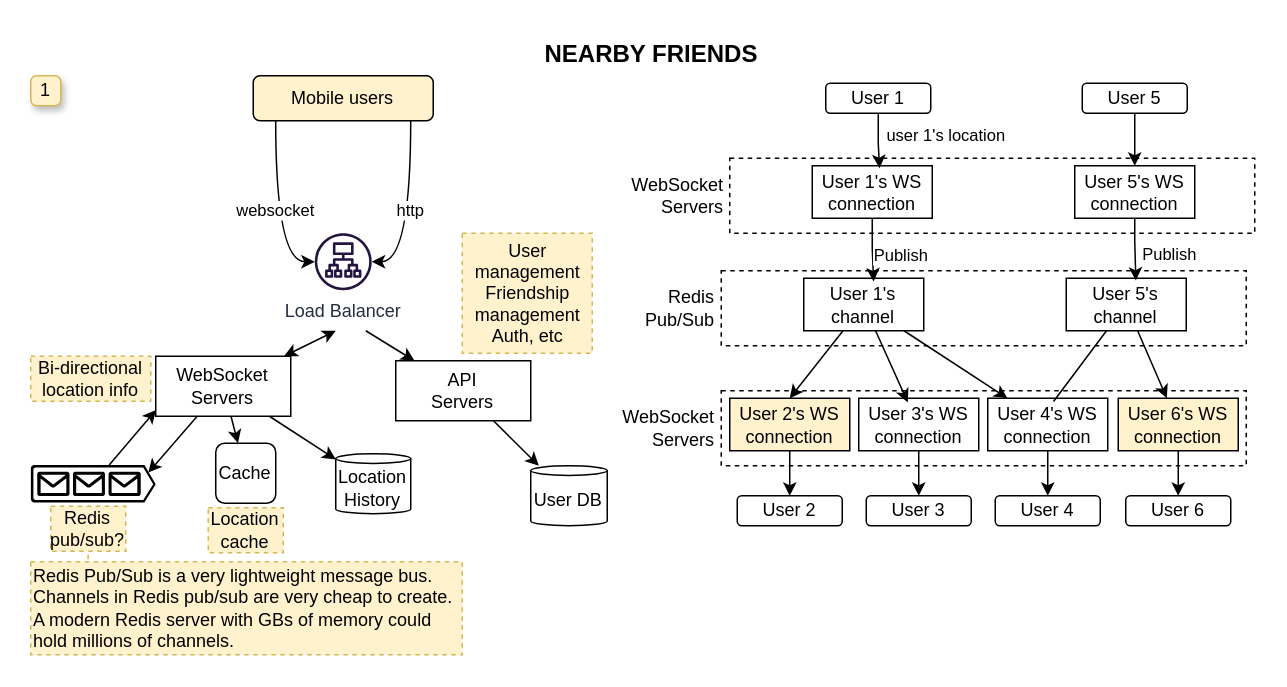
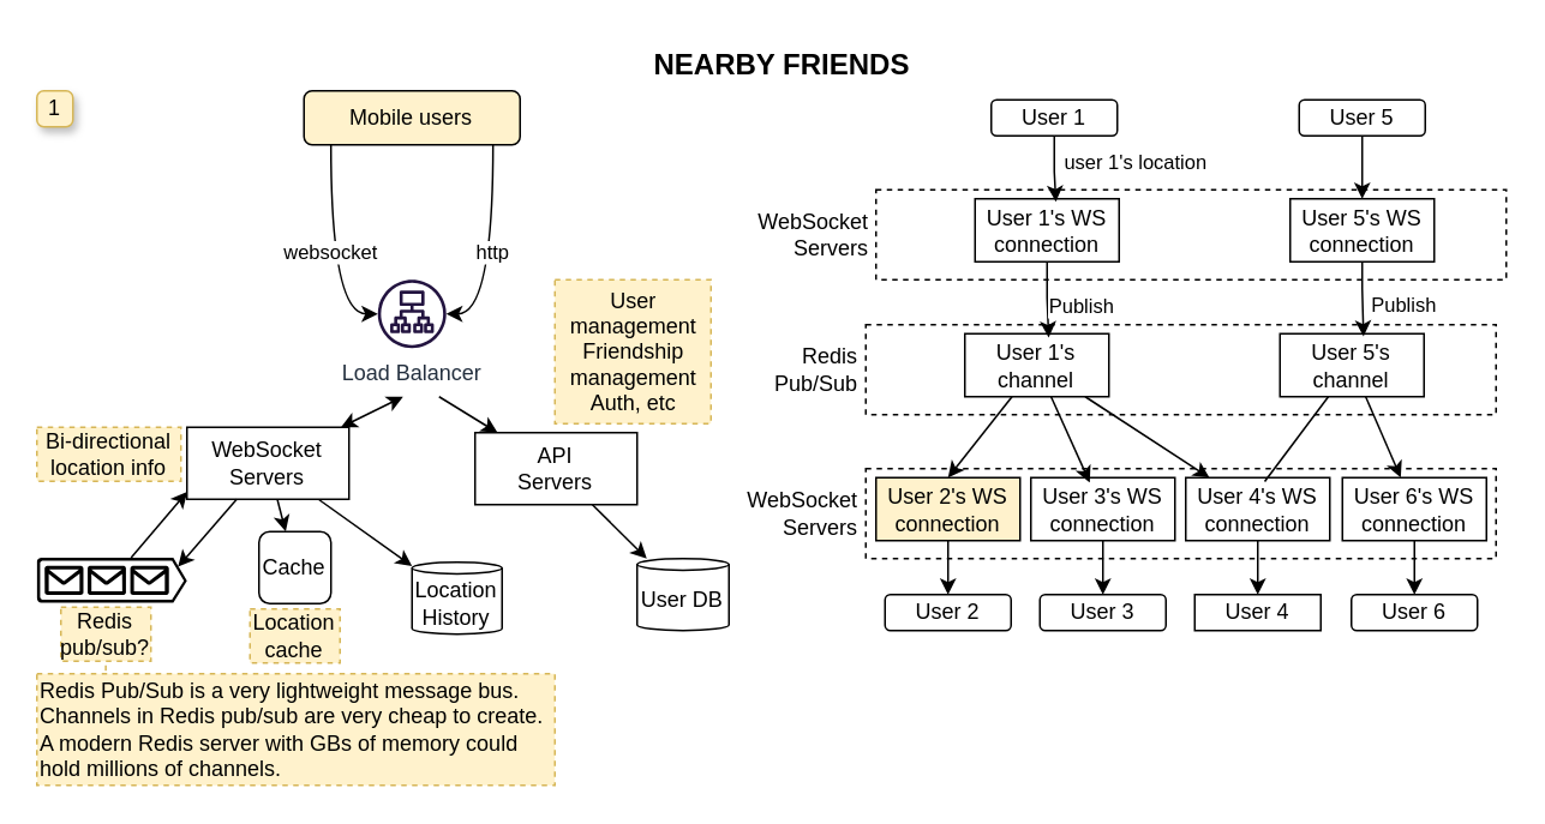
  <mxCell id="0" />
  <mxCell id="1" parent="0" />
  <mxCell id="2" value="" style="rounded=0;whiteSpace=wrap;html=1;dashed=1;" vertex="1" parent="1"><mxGeometry x="480.33" y="260" width="350" height="50" as="geometry" /></mxCell>
  <mxCell id="3" value="" style="rounded=0;whiteSpace=wrap;html=1;dashed=1;" vertex="1" parent="1"><mxGeometry x="486" y="105" width="350" height="50" as="geometry" /></mxCell>
  <mxCell id="4" value="1" style="text;html=1;strokeColor=#d6b656;fillColor=#fff2cc;align=center;verticalAlign=middle;whiteSpace=wrap;rounded=1;glass=0;shadow=1;arcSize=19;" vertex="1" parent="1"><mxGeometry y="50" width="20" height="20" as="geometry" x="20" /></mxCell>
  <mxCell id="5" value="websocket" style="edgeStyle=orthogonalEdgeStyle;rounded=0;orthogonalLoop=1;jettySize=auto;html=1;curved=1;" edge="1" parent="1" source="7" target="9"><mxGeometry relative="1" as="geometry"><Array as="points"><mxPoint x="183.33" y="174" /></Array></mxGeometry></mxCell>
  <mxCell id="6" value="http" style="edgeStyle=orthogonalEdgeStyle;rounded=0;orthogonalLoop=1;jettySize=auto;html=1;curved=1;" edge="1" parent="1" source="7" target="9"><mxGeometry relative="1" as="geometry"><Array as="points"><mxPoint x="273.33" y="174" /></Array></mxGeometry></mxCell>
  <mxCell id="7" value="Mobile users" style="rounded=1;whiteSpace=wrap;html=1;fillColor=#fff2cc;" vertex="1" parent="1"><mxGeometry x="168.33" y="50" width="120" height="30" as="geometry" /></mxCell>
  <mxCell id="8" style="rounded=0;orthogonalLoop=1;jettySize=auto;html=1;" edge="1" parent="1" target="17"><mxGeometry relative="1" as="geometry"><mxPoint x="243.33" y="220" as="sourcePoint" /></mxGeometry></mxCell>
  <mxCell id="9" value="Load Balancer" style="sketch=0;outlineConnect=0;fontColor=#232F3E;gradientColor=none;fillColor=#231440;strokeColor=none;dashed=0;verticalLabelPosition=bottom;verticalAlign=top;align=center;html=1;fontSize=12;fontStyle=0;aspect=fixed;pointerEvents=1;shape=mxgraph.aws4.application_load_balancer;" vertex="1" parent="1"><mxGeometry x="209.33" y="155" width="38" height="38" as="geometry" /></mxCell>
- <mxCell id="10" value="Location&lt;br&gt;History" style="shape=cylinder3;whiteSpace=wrap;html=1;boundedLbl=1;backgroundOutline=1;size=3.222;" vertex="1" parent="1"><mxGeometry x="223.33" y="302" width="50" height="40" as="geometry" /></mxCell>
+ <mxCell id="10" value="Location&lt;br&gt;History" style="shape=cylinder3;whiteSpace=wrap;html=1;boundedLbl=1;backgroundOutline=1;size=3.222;" vertex="1" parent="1"><mxGeometry x="228.33" y="312" width="50" height="40" as="geometry" /></mxCell>
  <mxCell id="11" value="User DB" style="shape=cylinder3;whiteSpace=wrap;html=1;boundedLbl=1;backgroundOutline=1;size=3.222;" vertex="1" parent="1"><mxGeometry x="353.33" y="310" width="51" height="40" as="geometry" /></mxCell>
  <mxCell id="12" style="rounded=0;orthogonalLoop=1;jettySize=auto;html=1;startArrow=classic;startFill=1;" edge="1" parent="1" source="15"><mxGeometry relative="1" as="geometry"><mxPoint x="223.33" y="220" as="targetPoint" /></mxGeometry></mxCell>
  <mxCell id="13" style="rounded=0;orthogonalLoop=1;jettySize=auto;html=1;" edge="1" parent="1" source="15" target="10"><mxGeometry relative="1" as="geometry" /></mxCell>
  <mxCell id="14" style="rounded=0;orthogonalLoop=1;jettySize=auto;html=1;" edge="1" parent="1" source="15" target="19"><mxGeometry relative="1" as="geometry" /></mxCell>
  <mxCell id="15" value="WebSocket&lt;br&gt;Servers" style="rounded=0;whiteSpace=wrap;html=1;" vertex="1" parent="1"><mxGeometry x="103.33" y="237" width="90" height="40" as="geometry" /></mxCell>
  <mxCell id="16" style="rounded=0;orthogonalLoop=1;jettySize=auto;html=1;" edge="1" parent="1" source="17" target="11"><mxGeometry relative="1" as="geometry" /></mxCell>
  <mxCell id="17" value="API&lt;br&gt;Servers" style="rounded=0;whiteSpace=wrap;html=1;" vertex="1" parent="1"><mxGeometry x="263.33" y="240" width="90" height="40" as="geometry" /></mxCell>
  <mxCell id="18" value="Bi-directional&lt;br&gt;location info" style="rounded=0;whiteSpace=wrap;html=1;dashed=1;fillColor=#fff2cc;strokeColor=#d6b656;" vertex="1" parent="1"><mxGeometry y="237" width="80" height="30" as="geometry" x="20" /></mxCell>
  <mxCell id="19" value="Cache" style="rounded=1;whiteSpace=wrap;html=1;" vertex="1" parent="1"><mxGeometry x="143.33" y="295" width="40" height="40" as="geometry" /></mxCell>
  <mxCell id="20" style="rounded=0;orthogonalLoop=1;jettySize=auto;html=1;entryX=0.002;entryY=0.896;entryDx=0;entryDy=0;entryPerimeter=0;" edge="1" parent="1" source="21" target="15"><mxGeometry relative="1" as="geometry" /></mxCell>
  <mxCell id="21" value="" style="sketch=0;aspect=fixed;pointerEvents=1;shadow=0;dashed=0;html=1;strokeColor=none;labelPosition=center;verticalLabelPosition=bottom;verticalAlign=top;align=center;fillColor=#000000;shape=mxgraph.azure.queue_generic" vertex="1" parent="1"><mxGeometry y="309.5" width="83.33" height="25" as="geometry" x="20" /></mxCell>
  <mxCell id="22" style="rounded=0;orthogonalLoop=1;jettySize=auto;html=1;entryX=0.94;entryY=0.203;entryDx=0;entryDy=0;entryPerimeter=0;" edge="1" parent="1" source="15" target="21"><mxGeometry relative="1" as="geometry" /></mxCell>
  <mxCell id="23" value="User management&lt;br&gt;Friendship management&lt;br&gt;Auth, etc" style="rounded=0;whiteSpace=wrap;html=1;dashed=1;fillColor=#fff2cc;strokeColor=#d6b656;" vertex="1" parent="1"><mxGeometry x="307.67" y="155" width="86.67" height="80" as="geometry" /></mxCell>
  <mxCell id="24" value="Location cache" style="rounded=0;whiteSpace=wrap;html=1;dashed=1;fillColor=#fff2cc;strokeColor=#d6b656;" vertex="1" parent="1"><mxGeometry x="138.33" y="338" width="50" height="30" as="geometry" /></mxCell>
  <mxCell id="25" value="Redis pub/sub?" style="rounded=0;whiteSpace=wrap;html=1;dashed=1;fillColor=#fff2cc;strokeColor=#d6b656;" vertex="1" parent="1"><mxGeometry x="33.33" y="337" width="50" height="30" as="geometry" /></mxCell>
  <mxCell id="26" style="rounded=0;orthogonalLoop=1;jettySize=auto;html=1;fillColor=#fff2cc;strokeColor=#d6b656;startArrow=none;startFill=0;endArrow=none;endFill=0;dashed=1;exitX=0.133;exitY=-0.028;exitDx=0;exitDy=0;exitPerimeter=0;" edge="1" parent="1" source="27" target="25"><mxGeometry relative="1" as="geometry" /></mxCell>
  <mxCell id="27" value="Redis Pub/Sub is a very lightweight message bus. Channels in Redis pub/sub are very cheap to create. A modern Redis server with GBs of memory could hold millions of channels." style="rounded=0;whiteSpace=wrap;html=1;dashed=1;fillColor=#fff2cc;strokeColor=#d6b656;align=left;" vertex="1" parent="1"><mxGeometry y="374" width="287.67" height="62" as="geometry" x="20" /></mxCell>
  <mxCell id="28" value="User 1" style="rounded=1;whiteSpace=wrap;html=1;" vertex="1" parent="1"><mxGeometry x="550" y="55" width="70" height="20" as="geometry" /></mxCell>
  <mxCell id="29" style="edgeStyle=orthogonalEdgeStyle;rounded=0;orthogonalLoop=1;jettySize=auto;html=1;entryX=0.5;entryY=0;entryDx=0;entryDy=0;" edge="1" parent="1" source="30" target="33"><mxGeometry relative="1" as="geometry" /></mxCell>
  <mxCell id="30" value="User 5" style="rounded=1;whiteSpace=wrap;html=1;" vertex="1" parent="1"><mxGeometry x="721" y="55" width="70" height="20" as="geometry" /></mxCell>
  <mxCell id="31" value="WebSocket&lt;br&gt;Servers" style="text;html=1;strokeColor=none;fillColor=none;align=right;verticalAlign=middle;whiteSpace=wrap;rounded=0;" vertex="1" parent="1"><mxGeometry x="408" y="115" width="76" height="30" as="geometry" /></mxCell>
  <mxCell id="32" value="User 1's WS&lt;br&gt;connection" style="rounded=0;whiteSpace=wrap;html=1;" vertex="1" parent="1"><mxGeometry x="541" y="110" width="80" height="35" as="geometry" /></mxCell>
  <mxCell id="33" value="User 5's WS&lt;br&gt;connection" style="rounded=0;whiteSpace=wrap;html=1;" vertex="1" parent="1"><mxGeometry x="716" y="110" width="80" height="35" as="geometry" /></mxCell>
  <mxCell id="34" value="user 1's location" style="edgeStyle=orthogonalEdgeStyle;rounded=0;orthogonalLoop=1;jettySize=auto;html=1;entryX=0.561;entryY=0.049;entryDx=0;entryDy=0;entryPerimeter=0;" edge="1" parent="1" source="28" target="32"><mxGeometry x="0.113" y="44" relative="1" as="geometry"><mxPoint y="-5" as="offset" /></mxGeometry></mxCell>
  <mxCell id="35" value="" style="rounded=0;whiteSpace=wrap;html=1;dashed=1;" vertex="1" parent="1"><mxGeometry x="480.33" y="180" width="350" height="50" as="geometry" /></mxCell>
  <mxCell id="36" value="Redis&lt;br&gt;Pub/Sub" style="text;html=1;strokeColor=none;fillColor=none;align=right;verticalAlign=middle;whiteSpace=wrap;rounded=0;" vertex="1" parent="1"><mxGeometry x="402.33" y="190" width="76" height="30" as="geometry" /></mxCell>
  <mxCell id="37" style="rounded=0;orthogonalLoop=1;jettySize=auto;html=1;entryX=0.5;entryY=0;entryDx=0;entryDy=0;" edge="1" parent="1" source="39" target="46"><mxGeometry relative="1" as="geometry" /></mxCell>
  <mxCell id="38" style="rounded=0;orthogonalLoop=1;jettySize=auto;html=1;" edge="1" parent="1" source="39" target="48"><mxGeometry relative="1" as="geometry" /></mxCell>
  <mxCell id="39" value="User 1's channel" style="rounded=0;whiteSpace=wrap;html=1;" vertex="1" parent="1"><mxGeometry x="535.33" y="185" width="80" height="35" as="geometry" /></mxCell>
  <mxCell id="40" style="rounded=0;orthogonalLoop=1;jettySize=auto;html=1;" edge="1" parent="1" source="41" target="52"><mxGeometry relative="1" as="geometry" /></mxCell>
  <mxCell id="41" value="User 5's&lt;br&gt;channel" style="rounded=0;whiteSpace=wrap;html=1;" vertex="1" parent="1"><mxGeometry x="710.33" y="185" width="80" height="35" as="geometry" /></mxCell>
  <mxCell id="42" value="Publish" style="edgeStyle=orthogonalEdgeStyle;rounded=0;orthogonalLoop=1;jettySize=auto;html=1;entryX=0.582;entryY=0.061;entryDx=0;entryDy=0;entryPerimeter=0;" edge="1" parent="1" source="32" target="39"><mxGeometry x="0.203" y="18" relative="1" as="geometry"><mxPoint as="offset" /></mxGeometry></mxCell>
  <mxCell id="43" value="Publish" style="edgeStyle=orthogonalEdgeStyle;rounded=0;orthogonalLoop=1;jettySize=auto;html=1;entryX=0.58;entryY=0.045;entryDx=0;entryDy=0;entryPerimeter=0;" edge="1" parent="1" source="33" target="41"><mxGeometry x="0.216" y="23" relative="1" as="geometry"><Array as="points"><mxPoint x="756" y="160" /><mxPoint x="757" y="160" /></Array><mxPoint as="offset" /></mxGeometry></mxCell>
  <mxCell id="44" value="WebSocket&lt;br&gt;Servers" style="text;html=1;strokeColor=none;fillColor=none;align=right;verticalAlign=middle;whiteSpace=wrap;rounded=0;" vertex="1" parent="1"><mxGeometry x="402.33" y="270" width="76" height="30" as="geometry" /></mxCell>
  <mxCell id="45" style="edgeStyle=orthogonalEdgeStyle;rounded=0;orthogonalLoop=1;jettySize=auto;html=1;entryX=0.5;entryY=0;entryDx=0;entryDy=0;" edge="1" parent="1" source="46" target="55"><mxGeometry relative="1" as="geometry" /></mxCell>
  <mxCell id="46" value="User 2's WS&lt;br&gt;connection" style="rounded=0;whiteSpace=wrap;html=1;fillColor=#fff2cc;" vertex="1" parent="1"><mxGeometry x="486" y="265" width="80" height="35" as="geometry" /></mxCell>
  <mxCell id="47" style="edgeStyle=orthogonalEdgeStyle;rounded=0;orthogonalLoop=1;jettySize=auto;html=1;entryX=0.5;entryY=0;entryDx=0;entryDy=0;" edge="1" parent="1" source="48" target="57"><mxGeometry relative="1" as="geometry" /></mxCell>
  <mxCell id="48" value="User 4's WS&lt;br&gt;connection" style="rounded=0;whiteSpace=wrap;html=1;" vertex="1" parent="1"><mxGeometry x="658" y="265" width="80" height="35" as="geometry" /></mxCell>
  <mxCell id="49" style="edgeStyle=orthogonalEdgeStyle;rounded=0;orthogonalLoop=1;jettySize=auto;html=1;entryX=0.5;entryY=0;entryDx=0;entryDy=0;" edge="1" parent="1" source="50" target="56"><mxGeometry relative="1" as="geometry" /></mxCell>
  <mxCell id="50" value="User 3's WS&lt;br&gt;connection" style="rounded=0;whiteSpace=wrap;html=1;" vertex="1" parent="1"><mxGeometry x="572" y="265" width="80" height="35" as="geometry" /></mxCell>
  <mxCell id="51" style="edgeStyle=orthogonalEdgeStyle;rounded=0;orthogonalLoop=1;jettySize=auto;html=1;entryX=0.5;entryY=0;entryDx=0;entryDy=0;" edge="1" parent="1" source="52" target="58"><mxGeometry relative="1" as="geometry" /></mxCell>
- <mxCell id="52" value="User 6's WS&lt;br&gt;connection" style="rounded=0;whiteSpace=wrap;html=1;fillColor=#fff2cc;" vertex="1" parent="1"><mxGeometry x="745" y="265" width="80" height="35" as="geometry" /></mxCell>
+ <mxCell id="52" value="User 6's WS&lt;br&gt;connection" style="rounded=0;whiteSpace=wrap;html=1;" vertex="1" parent="1"><mxGeometry x="745" y="265" width="80" height="35" as="geometry" /></mxCell>
  <mxCell id="53" style="rounded=0;orthogonalLoop=1;jettySize=auto;html=1;entryX=0.409;entryY=0.078;entryDx=0;entryDy=0;entryPerimeter=0;" edge="1" parent="1" source="39" target="50"><mxGeometry relative="1" as="geometry" /></mxCell>
  <mxCell id="54" style="rounded=0;orthogonalLoop=1;jettySize=auto;html=1;entryX=0.548;entryY=0.061;entryDx=0;entryDy=0;entryPerimeter=0;endArrow=none;" edge="1" parent="1" source="41" target="48"><mxGeometry relative="1" as="geometry" /></mxCell>
  <mxCell id="55" value="User 2" style="rounded=1;whiteSpace=wrap;html=1;" vertex="1" parent="1"><mxGeometry x="491" y="330" width="70" height="20" as="geometry" /></mxCell>
  <mxCell id="56" value="User 3" style="rounded=1;whiteSpace=wrap;html=1;" vertex="1" parent="1"><mxGeometry x="577" y="330" width="70" height="20" as="geometry" /></mxCell>
- <mxCell id="57" value="User 4" style="rounded=1;whiteSpace=wrap;html=1;" vertex="1" parent="1"><mxGeometry x="663" y="330" width="70" height="20" as="geometry" /></mxCell>
+ <mxCell id="57" value="User 4" style="whiteSpace=wrap;html=1;rounded=0;" vertex="1" parent="1"><mxGeometry x="663" y="330" width="70" height="20" as="geometry" /></mxCell>
  <mxCell id="58" value="User 6" style="rounded=1;whiteSpace=wrap;html=1;" vertex="1" parent="1"><mxGeometry x="750" y="330" width="70" height="20" as="geometry" /></mxCell>
  <mxCell id="59" value="NEARBY FRIENDS" style="text;html=1;strokeColor=none;fillColor=none;align=center;verticalAlign=middle;whiteSpace=wrap;rounded=0;fontStyle=1;fontSize=16;" vertex="1" parent="1"><mxGeometry x="354" width="160" height="30" as="geometry" y="20" /></mxCell>
